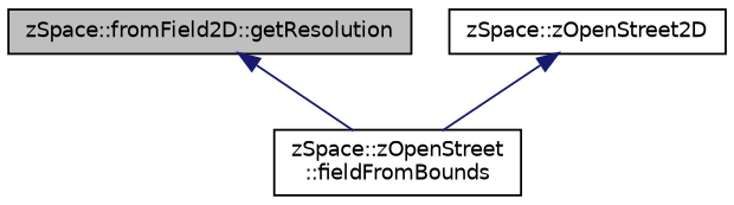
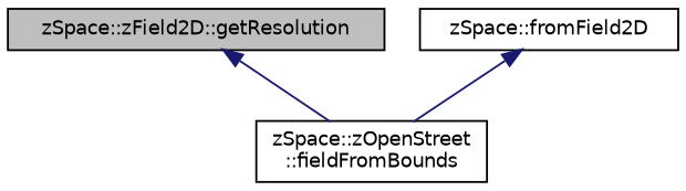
  digraph {
    rankdir=TB
    node [color=black fillcolor=white fontname=Helvetica fontsize=10 shape=record style=filled]
    edge [color=midnightblue dir=back fontname=Helvetica fontsize=10 labelfontname=Helvetica labelfontsize=10 style=solid]
-   n1 [fillcolor=grey75 fontcolor=black height=0.2 label="zSpace::fromField2D::getResolution" width=0.4]
+   n1 [fillcolor=grey75 fontcolor=black height=0.2 label="zSpace::zField2D::getResolution" width=0.4]
    n2 [height=0.2 label="zSpace::zOpenStreet\l::fieldFromBounds" width=0.4]
-   n3 [height=0.2 label="zSpace::zOpenStreet2D" width=0.4]
+   n3 [height=0.2 label="zSpace::fromField2D" width=0.4]
    n1 -> n2
    n3 -> n2
  }
